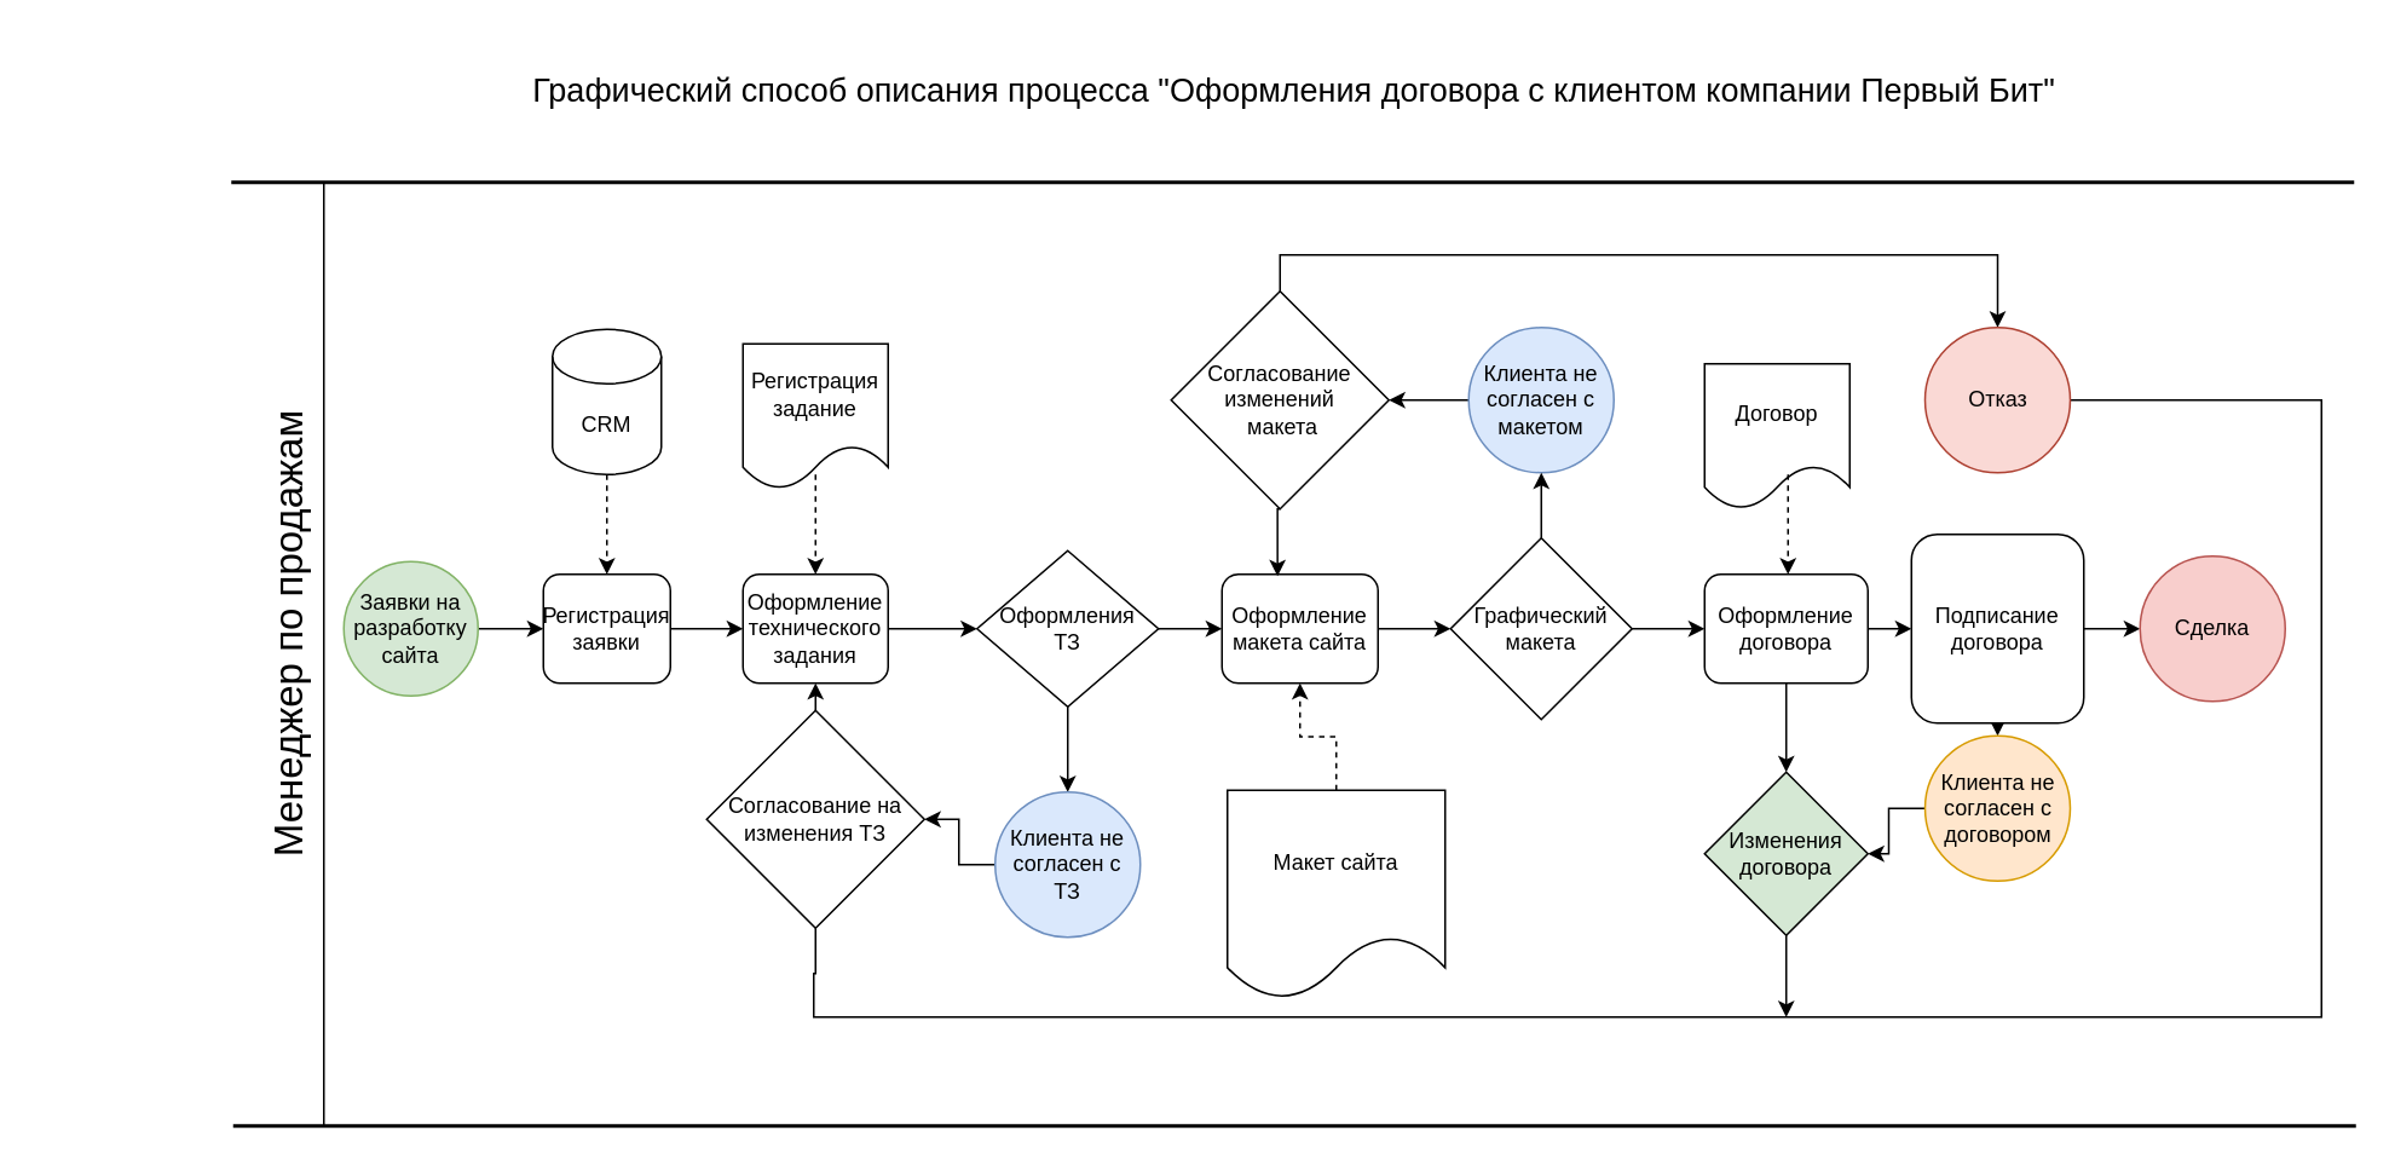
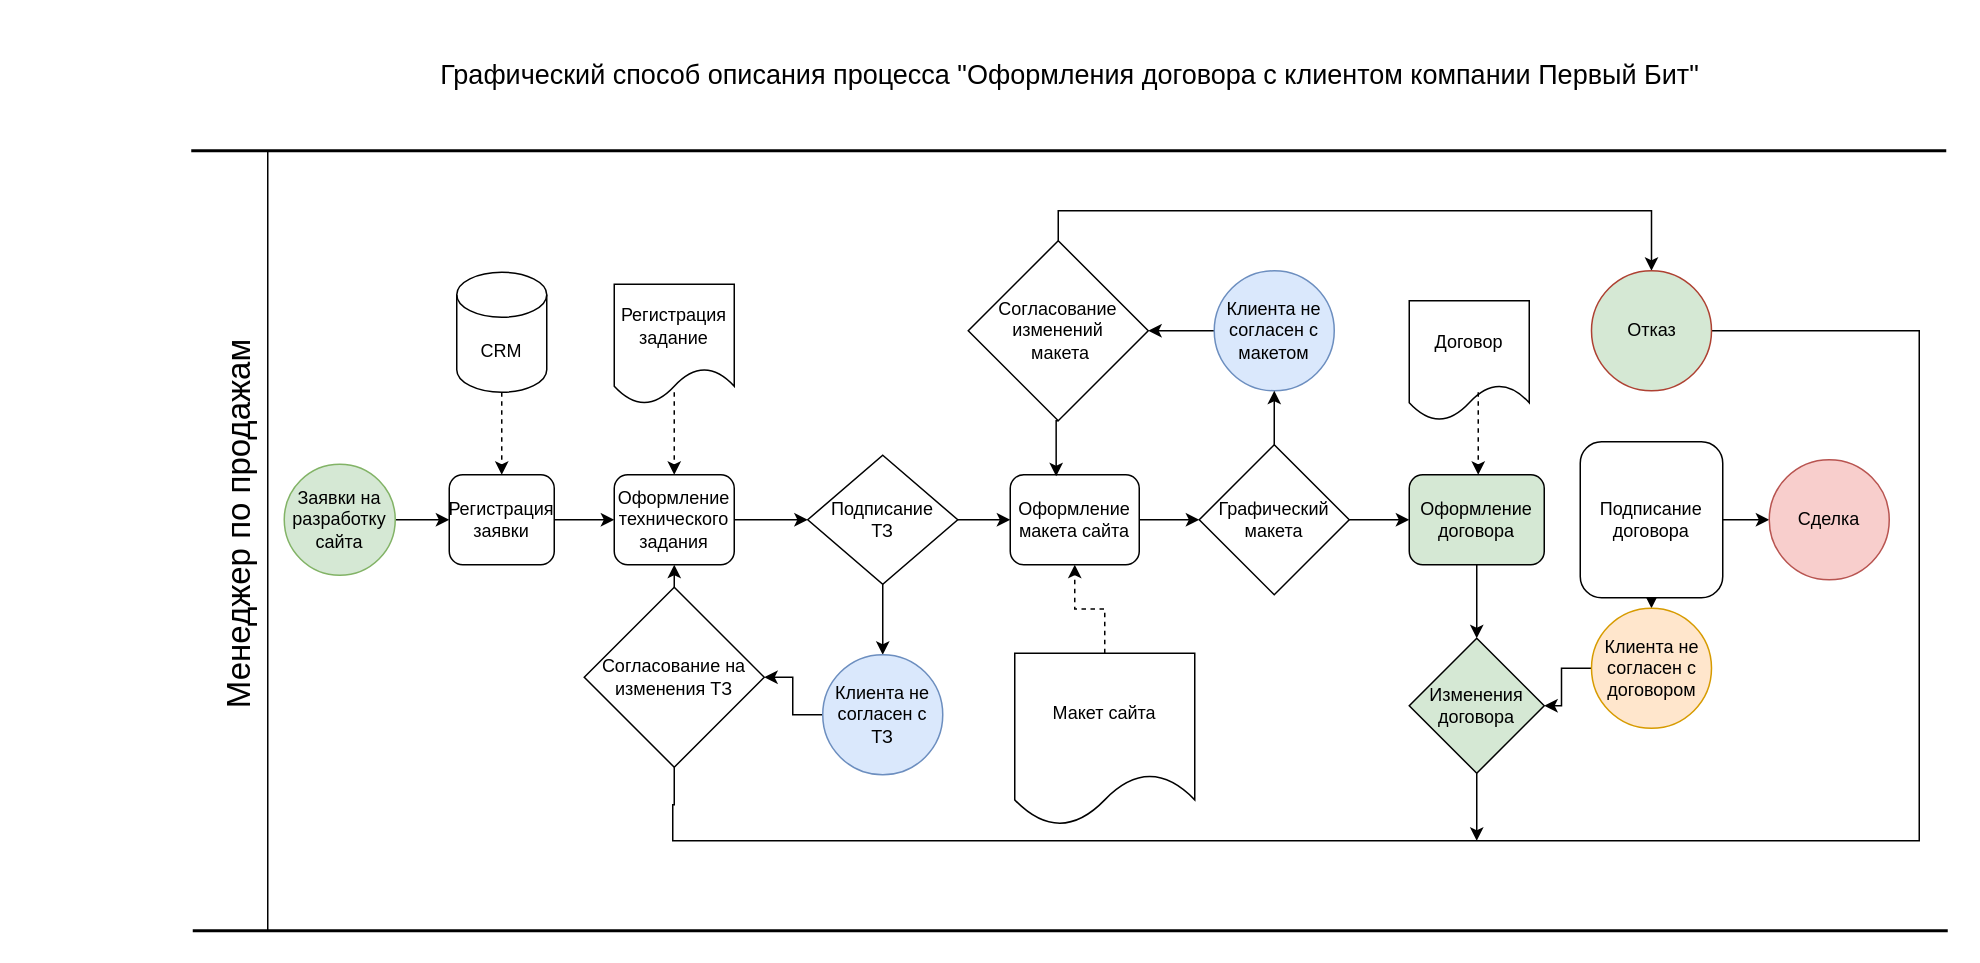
  <mxCell id="0" />
  <mxCell id="1" parent="0" />
  <mxCell id="2" value="&lt;font style=&quot;font-size: 18px;&quot;&gt;Графический способ описания процесса &quot;Оформления договора с клиентом компании Первый Бит&quot;&lt;/font&gt;" style="text;html=1;strokeColor=none;fillColor=none;align=center;verticalAlign=middle;whiteSpace=wrap;rounded=0;" parent="1" vertex="1"><mxGeometry x="283" y="20" width="860" height="60" as="geometry" /></mxCell>
  <mxCell id="3" style="edgeStyle=orthogonalEdgeStyle;rounded=0;orthogonalLoop=1;jettySize=auto;html=1;exitX=1;exitY=0.5;exitDx=0;exitDy=0;entryX=0;entryY=0.5;entryDx=0;entryDy=0;" parent="1" source="4" target="8" edge="1"><mxGeometry relative="1" as="geometry" /></mxCell>
  <mxCell id="4" value="Заявки на разработку сайта" style="ellipse;whiteSpace=wrap;html=1;aspect=fixed;fillColor=#d5e8d4;strokeColor=#82b366;" parent="1" vertex="1"><mxGeometry x="189" y="309" width="74" height="74" as="geometry" /></mxCell>
  <mxCell id="5" style="edgeStyle=orthogonalEdgeStyle;rounded=0;orthogonalLoop=1;jettySize=auto;html=1;exitX=0.5;exitY=1;exitDx=0;exitDy=0;exitPerimeter=0;entryX=0.5;entryY=0;entryDx=0;entryDy=0;dashed=1;" parent="1" source="6" target="8" edge="1"><mxGeometry relative="1" as="geometry" /></mxCell>
  <mxCell id="6" value="CRM" style="shape=cylinder3;whiteSpace=wrap;html=1;boundedLbl=1;backgroundOutline=1;size=15;" parent="1" vertex="1"><mxGeometry x="304" y="181" width="60" height="80" as="geometry" /></mxCell>
  <mxCell id="7" style="edgeStyle=orthogonalEdgeStyle;rounded=0;orthogonalLoop=1;jettySize=auto;html=1;exitX=1;exitY=0.5;exitDx=0;exitDy=0;entryX=0;entryY=0.5;entryDx=0;entryDy=0;" parent="1" source="8" target="10" edge="1"><mxGeometry relative="1" as="geometry" /></mxCell>
  <mxCell id="8" value="Регистрация заявки" style="rounded=1;whiteSpace=wrap;html=1;" parent="1" vertex="1"><mxGeometry x="299" y="316" width="70" height="60" as="geometry" /></mxCell>
  <mxCell id="9" style="edgeStyle=orthogonalEdgeStyle;rounded=0;orthogonalLoop=1;jettySize=auto;html=1;exitX=1;exitY=0.5;exitDx=0;exitDy=0;entryX=0;entryY=0.5;entryDx=0;entryDy=0;" parent="1" source="10" target="14" edge="1"><mxGeometry relative="1" as="geometry" /></mxCell>
  <mxCell id="10" value="Оформление технического задания" style="rounded=1;whiteSpace=wrap;html=1;" parent="1" vertex="1"><mxGeometry x="409" y="316" width="80" height="60" as="geometry" /></mxCell>
  <mxCell id="11" value="Регистрация задание" style="shape=document;whiteSpace=wrap;html=1;boundedLbl=1;" parent="1" vertex="1"><mxGeometry x="409" y="189" width="80" height="80" as="geometry" /></mxCell>
  <mxCell id="12" style="edgeStyle=orthogonalEdgeStyle;rounded=0;orthogonalLoop=1;jettySize=auto;html=1;exitX=1;exitY=0.5;exitDx=0;exitDy=0;entryX=0;entryY=0.5;entryDx=0;entryDy=0;" parent="1" source="14" target="18" edge="1"><mxGeometry relative="1" as="geometry" /></mxCell>
  <mxCell id="13" style="edgeStyle=orthogonalEdgeStyle;rounded=0;orthogonalLoop=1;jettySize=auto;html=1;exitX=0.5;exitY=1;exitDx=0;exitDy=0;entryX=0.5;entryY=0;entryDx=0;entryDy=0;" parent="1" source="14" target="16" edge="1"><mxGeometry relative="1" as="geometry" /></mxCell>
- <mxCell id="14" value="Оформления&lt;br&gt;ТЗ" style="rhombus;whiteSpace=wrap;html=1;" parent="1" vertex="1"><mxGeometry x="538" y="303" width="100" height="86" as="geometry" /></mxCell>
+ <mxCell id="14" value="Подписание&lt;br&gt;ТЗ" style="rhombus;whiteSpace=wrap;html=1;" parent="1" vertex="1"><mxGeometry x="538" y="303" width="100" height="86" as="geometry" /></mxCell>
  <mxCell id="15" style="edgeStyle=orthogonalEdgeStyle;rounded=0;orthogonalLoop=1;jettySize=auto;html=1;exitX=0;exitY=0.5;exitDx=0;exitDy=0;entryX=1;entryY=0.5;entryDx=0;entryDy=0;" parent="1" source="16" target="28" edge="1"><mxGeometry relative="1" as="geometry" /></mxCell>
  <mxCell id="16" value="Клиента не согласен с &lt;br&gt;ТЗ" style="ellipse;whiteSpace=wrap;html=1;aspect=fixed;fillColor=#dae8fc;strokeColor=#6c8ebf;" parent="1" vertex="1"><mxGeometry x="548" y="436" width="80" height="80" as="geometry" /></mxCell>
  <mxCell id="17" style="edgeStyle=orthogonalEdgeStyle;rounded=0;orthogonalLoop=1;jettySize=auto;html=1;exitX=1;exitY=0.5;exitDx=0;exitDy=0;entryX=0;entryY=0.5;entryDx=0;entryDy=0;" parent="1" source="18" target="23" edge="1"><mxGeometry relative="1" as="geometry" /></mxCell>
  <mxCell id="18" value="Оформление макета сайта" style="rounded=1;whiteSpace=wrap;html=1;" parent="1" vertex="1"><mxGeometry x="673" y="316" width="86" height="60" as="geometry" /></mxCell>
  <mxCell id="19" style="edgeStyle=orthogonalEdgeStyle;rounded=0;orthogonalLoop=1;jettySize=auto;html=1;exitX=0;exitY=0.5;exitDx=0;exitDy=0;entryX=1;entryY=0.5;entryDx=0;entryDy=0;" parent="1" source="20" target="31" edge="1"><mxGeometry relative="1" as="geometry" /></mxCell>
  <mxCell id="20" value="Клиента не согласен с &lt;br&gt;макетом" style="ellipse;whiteSpace=wrap;html=1;aspect=fixed;fillColor=#dae8fc;strokeColor=#6c8ebf;" parent="1" vertex="1"><mxGeometry x="809" y="180" width="80" height="80" as="geometry" /></mxCell>
  <mxCell id="21" style="edgeStyle=orthogonalEdgeStyle;rounded=0;orthogonalLoop=1;jettySize=auto;html=1;exitX=1;exitY=0.5;exitDx=0;exitDy=0;entryX=0;entryY=0.5;entryDx=0;entryDy=0;" parent="1" source="23" target="34" edge="1"><mxGeometry relative="1" as="geometry" /></mxCell>
  <mxCell id="22" style="edgeStyle=orthogonalEdgeStyle;rounded=0;orthogonalLoop=1;jettySize=auto;html=1;exitX=0.5;exitY=0;exitDx=0;exitDy=0;entryX=0.5;entryY=1;entryDx=0;entryDy=0;" parent="1" source="23" target="20" edge="1"><mxGeometry relative="1" as="geometry" /></mxCell>
  <mxCell id="23" value="Графический&lt;br&gt;макета" style="rhombus;whiteSpace=wrap;html=1;" parent="1" vertex="1"><mxGeometry x="799" y="296" width="100" height="100" as="geometry" /></mxCell>
  <mxCell id="24" style="edgeStyle=orthogonalEdgeStyle;rounded=0;orthogonalLoop=1;jettySize=auto;html=1;exitX=0.5;exitY=0;exitDx=0;exitDy=0;dashed=1;" parent="1" source="25" target="18" edge="1"><mxGeometry relative="1" as="geometry" /></mxCell>
  <mxCell id="25" value="Макет сайта" style="shape=document;whiteSpace=wrap;html=1;boundedLbl=1;" parent="1" vertex="1"><mxGeometry x="676" y="435" width="120" height="115" as="geometry" /></mxCell>
  <mxCell id="26" style="edgeStyle=orthogonalEdgeStyle;rounded=0;orthogonalLoop=1;jettySize=auto;html=1;exitX=0.5;exitY=0;exitDx=0;exitDy=0;entryX=0.5;entryY=1;entryDx=0;entryDy=0;" parent="1" source="28" target="10" edge="1"><mxGeometry relative="1" as="geometry" /></mxCell>
  <mxCell id="27" style="edgeStyle=orthogonalEdgeStyle;rounded=0;orthogonalLoop=1;jettySize=auto;html=1;exitX=0.5;exitY=1;exitDx=0;exitDy=0;startArrow=none;startFill=0;" parent="1" source="28" edge="1"><mxGeometry relative="1" as="geometry"><mxPoint x="1129.5" y="220" as="targetPoint" /><Array as="points"><mxPoint x="448" y="536" /><mxPoint x="448" y="560" /><mxPoint x="1279" y="560" /><mxPoint x="1279" y="220" /></Array><mxPoint x="438" y="536" as="sourcePoint" /></mxGeometry></mxCell>
  <mxCell id="28" value="Согласование на изменения ТЗ" style="rhombus;whiteSpace=wrap;html=1;" parent="1" vertex="1"><mxGeometry x="389" y="391" width="120" height="120" as="geometry" /></mxCell>
  <mxCell id="29" style="edgeStyle=orthogonalEdgeStyle;rounded=0;orthogonalLoop=1;jettySize=auto;html=1;exitX=0.5;exitY=1;exitDx=0;exitDy=0;entryX=0.356;entryY=0.017;entryDx=0;entryDy=0;entryPerimeter=0;" parent="1" source="31" target="18" edge="1"><mxGeometry relative="1" as="geometry"><mxPoint x="709" y="310" as="targetPoint" /></mxGeometry></mxCell>
  <mxCell id="30" style="edgeStyle=orthogonalEdgeStyle;rounded=0;orthogonalLoop=1;jettySize=auto;html=1;exitX=0.5;exitY=0;exitDx=0;exitDy=0;entryX=0.5;entryY=0;entryDx=0;entryDy=0;" parent="1" source="31" target="44" edge="1"><mxGeometry relative="1" as="geometry" /></mxCell>
  <mxCell id="31" value="Согласование изменений&lt;br&gt;&amp;nbsp;макета" style="rhombus;whiteSpace=wrap;html=1;" parent="1" vertex="1"><mxGeometry x="645" y="160" width="120" height="120" as="geometry" /></mxCell>
- <mxCell id="32" style="edgeStyle=orthogonalEdgeStyle;rounded=0;orthogonalLoop=1;jettySize=auto;html=1;exitX=1;exitY=0.5;exitDx=0;exitDy=0;entryX=0;entryY=0.5;entryDx=0;entryDy=0;" parent="1" source="34" target="37" edge="1"><mxGeometry relative="1" as="geometry" /></mxCell>
  <mxCell id="33" style="edgeStyle=orthogonalEdgeStyle;rounded=0;orthogonalLoop=1;jettySize=auto;html=1;exitX=0.5;exitY=1;exitDx=0;exitDy=0;entryX=0.5;entryY=0;entryDx=0;entryDy=0;" parent="1" source="34" target="41" edge="1"><mxGeometry relative="1" as="geometry" /></mxCell>
- <mxCell id="34" value="Оформление договора" style="rounded=1;whiteSpace=wrap;html=1;" parent="1" vertex="1"><mxGeometry x="939" y="316" width="90" height="60" as="geometry" /></mxCell>
+ <mxCell id="34" value="Оформление договора" style="rounded=1;whiteSpace=wrap;html=1;fillColor=#d5e8d4;" parent="1" vertex="1"><mxGeometry x="939" y="316" width="90" height="60" as="geometry" /></mxCell>
  <mxCell id="35" style="edgeStyle=orthogonalEdgeStyle;rounded=0;orthogonalLoop=1;jettySize=auto;html=1;exitX=1;exitY=0.5;exitDx=0;exitDy=0;entryX=0;entryY=0.5;entryDx=0;entryDy=0;" parent="1" source="37" target="42" edge="1"><mxGeometry relative="1" as="geometry" /></mxCell>
  <mxCell id="36" style="edgeStyle=orthogonalEdgeStyle;rounded=0;orthogonalLoop=1;jettySize=auto;html=1;exitX=0.5;exitY=1;exitDx=0;exitDy=0;entryX=0.5;entryY=0;entryDx=0;entryDy=0;" parent="1" source="37" target="39" edge="1"><mxGeometry relative="1" as="geometry" /></mxCell>
  <mxCell id="37" value="Подписание&lt;br&gt;договора" style="whiteSpace=wrap;html=1;rounded=1;" parent="1" vertex="1"><mxGeometry x="1053" y="294" width="95" height="104" as="geometry" /></mxCell>
  <mxCell id="38" style="edgeStyle=orthogonalEdgeStyle;rounded=0;orthogonalLoop=1;jettySize=auto;html=1;exitX=0;exitY=0.5;exitDx=0;exitDy=0;entryX=1;entryY=0.5;entryDx=0;entryDy=0;" parent="1" source="39" target="41" edge="1"><mxGeometry relative="1" as="geometry" /></mxCell>
  <mxCell id="39" value="Клиента не согласен с договором" style="ellipse;whiteSpace=wrap;html=1;aspect=fixed;fillColor=#ffe6cc;strokeColor=#d79b00;" parent="1" vertex="1"><mxGeometry x="1060.5" y="405" width="80" height="80" as="geometry" /></mxCell>
  <mxCell id="40" style="edgeStyle=orthogonalEdgeStyle;rounded=0;orthogonalLoop=1;jettySize=auto;html=1;exitX=0.5;exitY=1;exitDx=0;exitDy=0;" parent="1" source="41" edge="1"><mxGeometry relative="1" as="geometry"><mxPoint x="984" y="560" as="targetPoint" /></mxGeometry></mxCell>
  <mxCell id="41" value="Изменения&lt;br&gt;договора" style="rhombus;whiteSpace=wrap;html=1;fillColor=#d5e8d4;" parent="1" vertex="1"><mxGeometry x="939" y="425" width="90" height="90" as="geometry" /></mxCell>
  <mxCell id="42" value="Сделка" style="ellipse;whiteSpace=wrap;html=1;aspect=fixed;fillColor=#f8cecc;strokeColor=#b85450;" parent="1" vertex="1"><mxGeometry x="1179" y="306" width="80" height="80" as="geometry" /></mxCell>
  <mxCell id="43" style="edgeStyle=orthogonalEdgeStyle;rounded=0;orthogonalLoop=1;jettySize=auto;html=1;exitX=0.5;exitY=1;exitDx=0;exitDy=0;exitPerimeter=0;entryX=0.5;entryY=0;entryDx=0;entryDy=0;dashed=1;" parent="1" edge="1"><mxGeometry relative="1" as="geometry"><mxPoint x="449" y="261" as="sourcePoint" /><mxPoint x="449" y="316" as="targetPoint" /></mxGeometry></mxCell>
- <mxCell id="44" value="Отказ" style="ellipse;whiteSpace=wrap;html=1;aspect=fixed;fillColor=#fad9d5;strokeColor=#ae4132;" parent="1" vertex="1"><mxGeometry x="1060.5" y="180" width="80" height="80" as="geometry" /></mxCell>
+ <mxCell id="44" value="Отказ" style="ellipse;whiteSpace=wrap;html=1;aspect=fixed;fillColor=#d5e8d4;strokeColor=#ae4132;" parent="1" vertex="1"><mxGeometry x="1060.5" y="180" width="80" height="80" as="geometry" /></mxCell>
  <mxCell id="45" value="Договор" style="shape=document;whiteSpace=wrap;html=1;boundedLbl=1;" parent="1" vertex="1"><mxGeometry x="939" y="200" width="80" height="80" as="geometry" /></mxCell>
  <mxCell id="46" style="edgeStyle=orthogonalEdgeStyle;rounded=0;orthogonalLoop=1;jettySize=auto;html=1;exitX=0.5;exitY=1;exitDx=0;exitDy=0;exitPerimeter=0;entryX=0.5;entryY=0;entryDx=0;entryDy=0;dashed=1;" parent="1" edge="1"><mxGeometry relative="1" as="geometry"><mxPoint x="985" y="261" as="sourcePoint" /><mxPoint x="985" y="316" as="targetPoint" /></mxGeometry></mxCell>
  <mxCell id="47" value="Менеджер по продажам" style="text;html=1;strokeColor=none;fillColor=none;align=center;verticalAlign=middle;whiteSpace=wrap;rounded=0;fontSize=22;rotation=-90;" vertex="1" parent="1"><mxGeometry x="20" y="334" width="279" height="30" as="geometry" /></mxCell>
  <mxCell id="48" value="" style="endArrow=none;html=1;rounded=0;strokeWidth=2;" edge="1" parent="1"><mxGeometry width="50" height="50" relative="1" as="geometry"><mxPoint y="620" as="sourcePoint" x="128" /><mxPoint x="1298" y="620" as="targetPoint" /></mxGeometry></mxCell>
  <mxCell id="49" value="" style="endArrow=none;html=1;rounded=0;strokeWidth=2;" edge="1" parent="1"><mxGeometry width="50" height="50" relative="1" as="geometry"><mxPoint x="127" y="100" as="sourcePoint" /><mxPoint x="1297" y="100" as="targetPoint" /></mxGeometry></mxCell>
  <mxCell id="50" value="" style="endArrow=none;html=1;rounded=0;" edge="1" parent="1"><mxGeometry width="50" height="50" relative="1" as="geometry"><mxPoint x="178" y="620" as="sourcePoint" /><mxPoint x="178" y="100" as="targetPoint" /></mxGeometry></mxCell>
